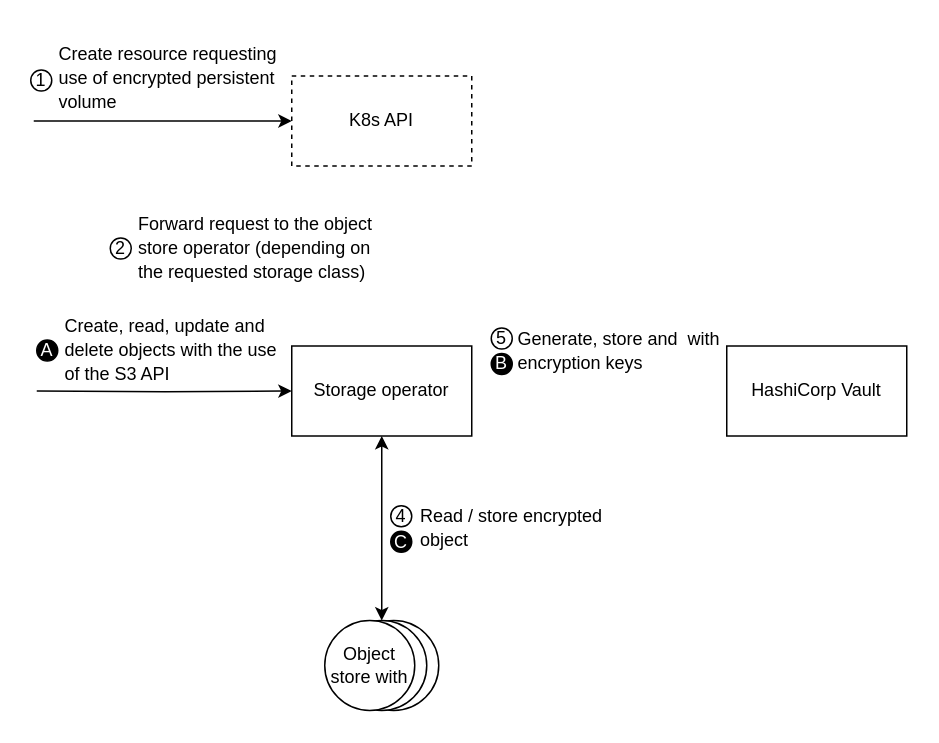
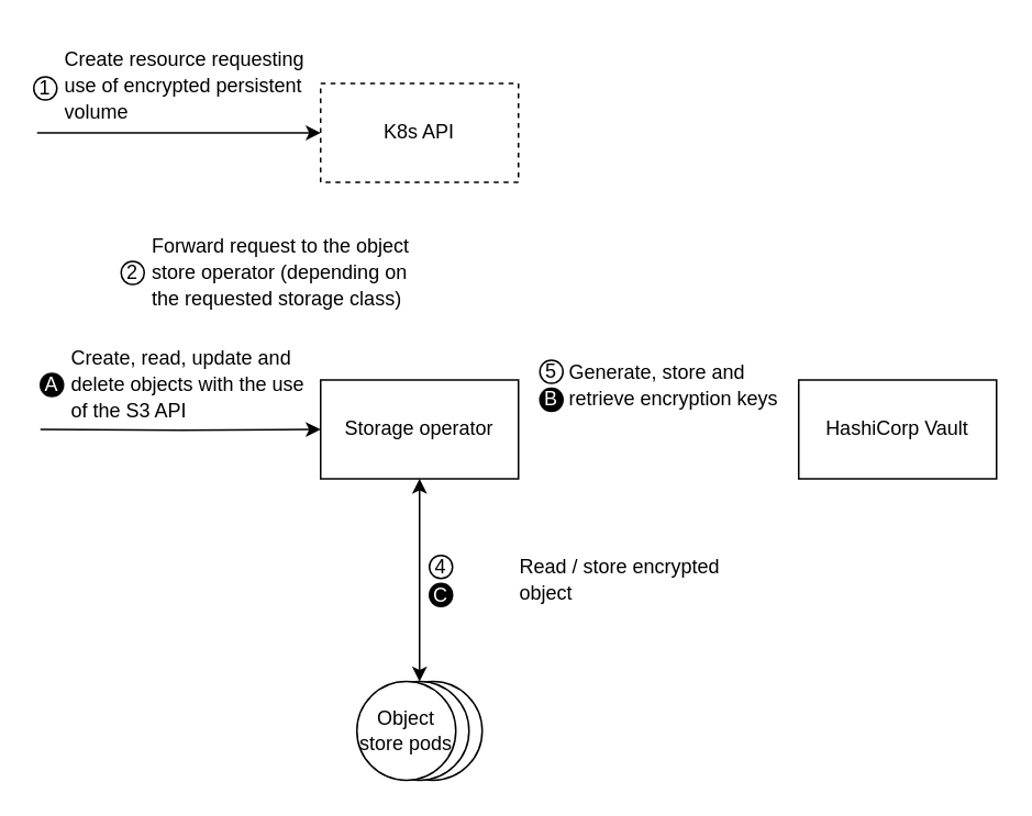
  <mxCell id="0" />
  <mxCell id="1" parent="0" />
  <mxCell id="2" value="&lt;h1 style=&quot;line-height: 50%;&quot;&gt;&lt;span style=&quot;font-size: 12px; font-weight: 400;&quot;&gt;Create, read, update and delete objects with the use of the S3 API&lt;/span&gt;&lt;/h1&gt;" style="text;html=1;strokeColor=none;fillColor=none;spacing=5;spacingTop=-20;whiteSpace=wrap;overflow=hidden;rounded=0;" vertex="1" parent="1"><mxGeometry x="38" y="201" width="158" height="58" as="geometry" /></mxCell>
- <mxCell id="3" value="&lt;h1 style=&quot;line-height: 50%;&quot;&gt;&lt;span style=&quot;font-size: 12px; font-weight: 400;&quot;&gt;Generate, store and&amp;nbsp; with encryption keys&lt;/span&gt;&lt;/h1&gt;" style="text;html=1;strokeColor=none;fillColor=none;spacing=5;spacingTop=-20;whiteSpace=wrap;overflow=hidden;rounded=0;" parent="1" vertex="1"><mxGeometry x="340" y="210" width="159" height="54" as="geometry" /></mxCell>
+ <mxCell id="3" value="&lt;h1 style=&quot;line-height: 50%;&quot;&gt;&lt;span style=&quot;font-size: 12px; font-weight: 400;&quot;&gt;Generate, store and&amp;nbsp; retrieve encryption keys&lt;/span&gt;&lt;/h1&gt;" style="text;html=1;strokeColor=none;fillColor=none;spacing=5;spacingTop=-20;whiteSpace=wrap;overflow=hidden;rounded=0;" parent="1" vertex="1"><mxGeometry x="340" y="210" width="159" height="54" as="geometry" /></mxCell>
  <mxCell id="4" value="&lt;font color=&quot;#ffffff&quot;&gt;B&lt;/font&gt;" style="ellipse;whiteSpace=wrap;html=1;aspect=fixed;fillColor=#000000;" vertex="1" parent="1"><mxGeometry x="327" y="235" width="14" height="14" as="geometry" /></mxCell>
  <mxCell id="5" value="5" style="ellipse;whiteSpace=wrap;html=1;aspect=fixed;" vertex="1" parent="1"><mxGeometry x="327" y="218" width="14" height="14" as="geometry" /></mxCell>
  <mxCell id="6" value="&lt;font color=&quot;#ffffff&quot;&gt;A&lt;/font&gt;" style="ellipse;whiteSpace=wrap;html=1;aspect=fixed;fillColor=#000000;" vertex="1" parent="1"><mxGeometry x="24" y="226" width="14" height="14" as="geometry" /></mxCell>
  <mxCell id="7" value="2" style="ellipse;whiteSpace=wrap;html=1;aspect=fixed;" vertex="1" parent="1"><mxGeometry x="73" y="158" width="14" height="14" as="geometry" /></mxCell>
  <mxCell id="8" value="&lt;h1 style=&quot;line-height: 50%;&quot;&gt;&lt;span style=&quot;font-size: 12px; font-weight: 400;&quot;&gt;Forward request to the object store operator (depending on the requested storage class)&lt;/span&gt;&lt;/h1&gt;" style="text;html=1;strokeColor=none;fillColor=none;spacing=5;spacingTop=-20;whiteSpace=wrap;overflow=hidden;rounded=0;" parent="1" vertex="1"><mxGeometry x="87" y="133" width="180" height="62" as="geometry" /></mxCell>
  <mxCell id="9" value="1" style="ellipse;whiteSpace=wrap;html=1;aspect=fixed;" vertex="1" parent="1"><mxGeometry x="20" y="46" width="14" height="14" as="geometry" /></mxCell>
  <mxCell id="10" value="&lt;h1 style=&quot;line-height: 50%;&quot;&gt;&lt;span style=&quot;font-size: 12px; font-weight: 400;&quot;&gt;Create resource requesting use of encrypted persistent volume&lt;/span&gt;&lt;/h1&gt;" style="text;html=1;strokeColor=none;fillColor=none;spacing=5;spacingTop=-20;whiteSpace=wrap;overflow=hidden;rounded=0;" parent="1" vertex="1"><mxGeometry x="34" y="20" width="158" height="58" as="geometry" /></mxCell>
  <mxCell id="11" value="" style="ellipse;whiteSpace=wrap;html=1;aspect=fixed;" parent="1" vertex="1"><mxGeometry x="232" y="413" width="60" height="60" as="geometry" /></mxCell>
  <mxCell id="12" value="" style="ellipse;whiteSpace=wrap;html=1;aspect=fixed;" parent="1" vertex="1"><mxGeometry x="224" y="413" width="60" height="60" as="geometry" /></mxCell>
  <mxCell id="13" style="edgeStyle=orthogonalEdgeStyle;rounded=0;orthogonalLoop=1;jettySize=auto;html=1;entryX=0;entryY=0.5;entryDx=0;entryDy=0;" edge="1" parent="1" target="14"><mxGeometry relative="1" as="geometry"><mxPoint x="24" y="260" as="targetPoint" /><mxPoint x="24" y="260" as="sourcePoint" /></mxGeometry></mxCell>
  <mxCell id="14" value="Storage operator" style="rounded=0;whiteSpace=wrap;html=1;" parent="1" vertex="1"><mxGeometry x="194" y="230" width="120" height="60" as="geometry" /></mxCell>
  <mxCell id="15" value="" style="endArrow=classic;html=1;entryX=0;entryY=0.5;entryDx=0;entryDy=0;rounded=0;" parent="1" edge="1" target="16"><mxGeometry width="50" height="50" relative="1" as="geometry"><mxPoint x="22" y="80" as="sourcePoint" /><mxPoint x="193" y="60" as="targetPoint" /></mxGeometry></mxCell>
  <mxCell id="16" value="K8s API" style="rounded=0;whiteSpace=wrap;html=1;dashed=1;" parent="1" vertex="1"><mxGeometry x="194" y="50" width="120" height="60" as="geometry" /></mxCell>
  <mxCell id="17" value="HashiCorp Vault" style="rounded=0;whiteSpace=wrap;html=1;" parent="1" vertex="1"><mxGeometry x="484" y="230" width="120" height="60" as="geometry" /></mxCell>
  <mxCell id="18" value="" style="endArrow=classic;startArrow=classic;html=1;rounded=0;fontSize=12;entryX=0.5;entryY=1;entryDx=0;entryDy=0;exitX=0.5;exitY=0;exitDx=0;exitDy=0;" parent="1" source="12" target="14" edge="1"><mxGeometry width="50" height="50" relative="1" as="geometry"><mxPoint x="314" y="393" as="sourcePoint" /><mxPoint x="324" y="433" as="targetPoint" /></mxGeometry></mxCell>
- <mxCell id="19" value="Object store with" style="ellipse;whiteSpace=wrap;html=1;aspect=fixed;" parent="1" vertex="1"><mxGeometry x="216" y="413" width="60" height="60" as="geometry" /></mxCell>
- <mxCell id="20" value="&lt;h1 style=&quot;line-height: 50%;&quot;&gt;&lt;span style=&quot;font-size: 12px; font-weight: 400;&quot;&gt;Read / store encrypted object&lt;/span&gt;&lt;/h1&gt;" style="text;html=1;strokeColor=none;fillColor=none;spacing=5;spacingTop=-20;whiteSpace=wrap;overflow=hidden;rounded=0;" parent="1" vertex="1"><mxGeometry x="275" y="328" width="135" height="54" as="geometry" /></mxCell>
+ <mxCell id="19" value="Object store pods" style="ellipse;whiteSpace=wrap;html=1;aspect=fixed;" parent="1" vertex="1"><mxGeometry x="216" y="413" width="60" height="60" as="geometry" /></mxCell>
+ <mxCell id="20" value="&lt;h1 style=&quot;line-height: 50%;&quot;&gt;&lt;span style=&quot;font-size: 12px; font-weight: 400;&quot;&gt;Read / store encrypted object&lt;/span&gt;&lt;/h1&gt;" style="text;html=1;strokeColor=none;fillColor=none;spacing=5;spacingTop=-20;whiteSpace=wrap;overflow=hidden;rounded=0;" parent="1" vertex="1"><mxGeometry x="310" y="328" width="135" height="54" as="geometry" /></mxCell>
  <mxCell id="21" value="&lt;font color=&quot;#ffffff&quot;&gt;C&lt;/font&gt;" style="ellipse;whiteSpace=wrap;html=1;aspect=fixed;fillColor=#000000;" vertex="1" parent="1"><mxGeometry x="260" y="353.5" width="14" height="14" as="geometry" /></mxCell>
  <mxCell id="22" value="4" style="ellipse;whiteSpace=wrap;html=1;aspect=fixed;" vertex="1" parent="1"><mxGeometry x="260" y="336.5" width="14" height="14" as="geometry" /></mxCell>
